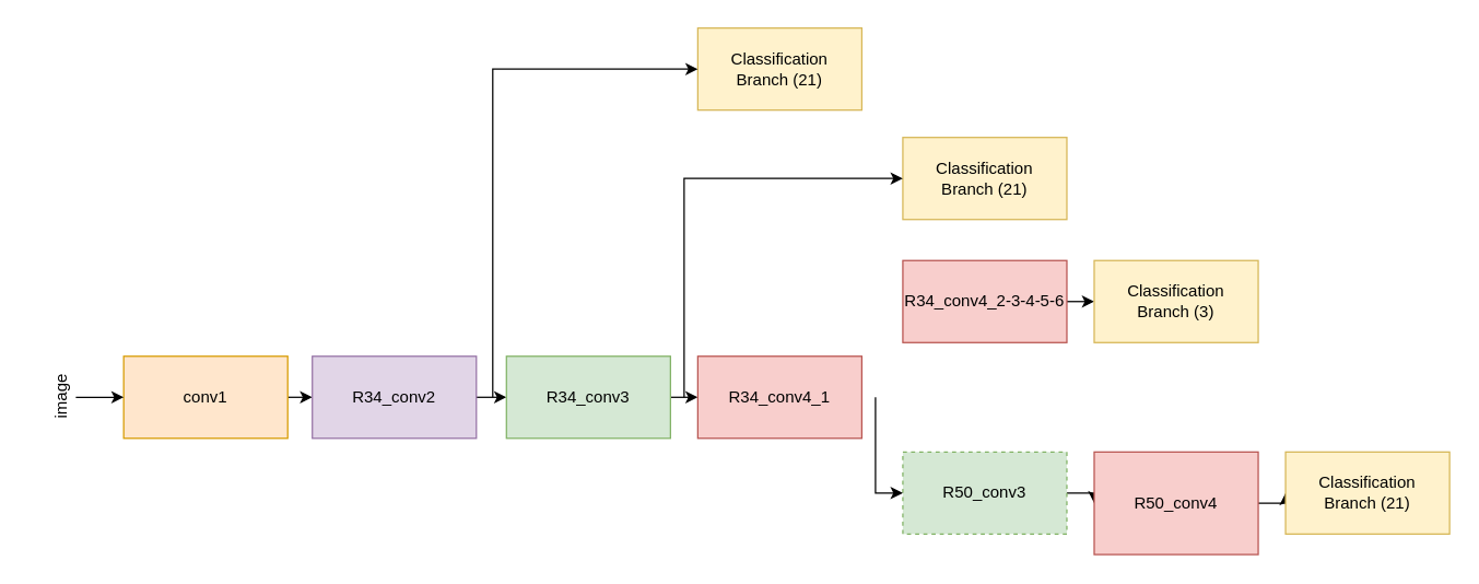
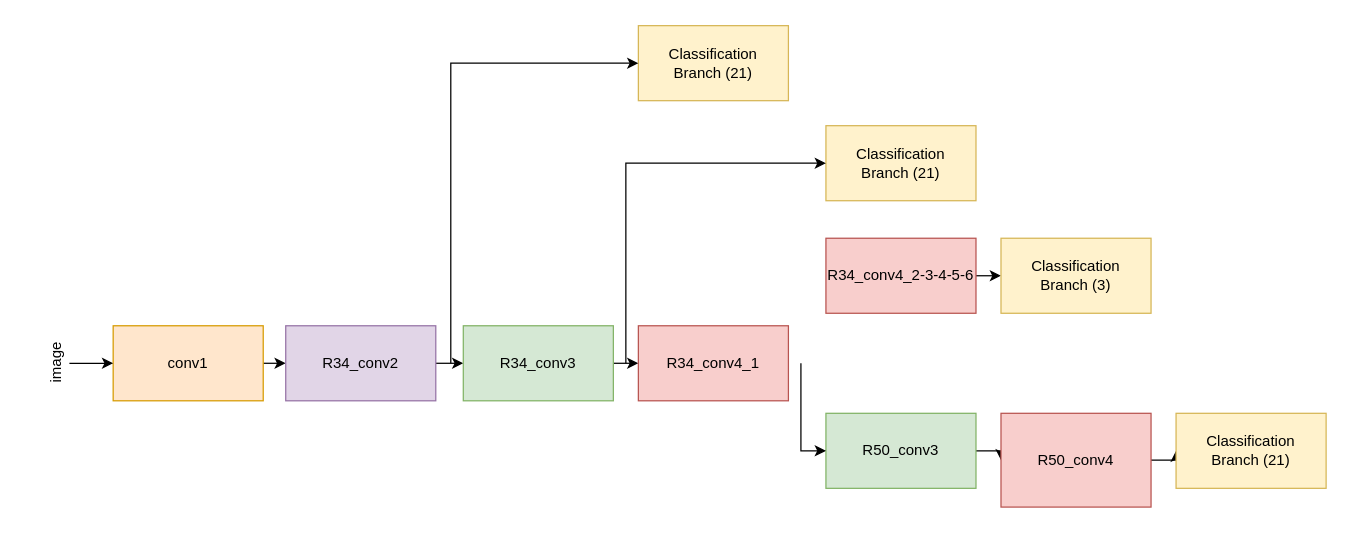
  <mxCell id="0" />
  <mxCell id="1" parent="0" />
  <mxCell id="2" style="edgeStyle=orthogonalEdgeStyle;rounded=0;orthogonalLoop=1;jettySize=auto;html=1;exitX=1;exitY=0.5;exitDx=0;exitDy=0;entryX=0;entryY=0.5;entryDx=0;entryDy=0;" parent="1" source="3" target="5" edge="1"><mxGeometry relative="1" as="geometry" /></mxCell>
  <mxCell id="3" value="conv1" style="rounded=0;whiteSpace=wrap;html=1;fillColor=#ffe6cc;strokeColor=#d79b00;" parent="1" vertex="1"><mxGeometry x="90" y="260" width="120" height="60" as="geometry" /></mxCell>
  <mxCell id="4" style="edgeStyle=orthogonalEdgeStyle;rounded=0;orthogonalLoop=1;jettySize=auto;html=1;exitX=1;exitY=0.5;exitDx=0;exitDy=0;entryX=0;entryY=0.5;entryDx=0;entryDy=0;" parent="1" source="5" target="7" edge="1"><mxGeometry relative="1" as="geometry" /></mxCell>
  <mxCell id="5" value="R34_conv2" style="rounded=0;whiteSpace=wrap;html=1;fillColor=#e1d5e7;strokeColor=#9673a6;" parent="1" vertex="1"><mxGeometry x="228" y="260" width="120" height="60" as="geometry" /></mxCell>
  <mxCell id="6" style="edgeStyle=orthogonalEdgeStyle;rounded=0;orthogonalLoop=1;jettySize=auto;html=1;exitX=1;exitY=0.5;exitDx=0;exitDy=0;entryX=0.5;entryY=0;entryDx=0;entryDy=0;" parent="1" source="7" edge="1"><mxGeometry relative="1" as="geometry"><mxPoint x="510" y="290" as="targetPoint" /></mxGeometry></mxCell>
  <mxCell id="7" value="R34_conv3" style="rounded=0;whiteSpace=wrap;html=1;fillColor=#d5e8d4;strokeColor=#82b366;" parent="1" vertex="1"><mxGeometry x="370" y="260" width="120" height="60" as="geometry" /></mxCell>
  <mxCell id="8" style="edgeStyle=orthogonalEdgeStyle;rounded=0;orthogonalLoop=1;jettySize=auto;html=1;entryX=0;entryY=0.5;entryDx=0;entryDy=0;" parent="1" source="9" target="3" edge="1"><mxGeometry relative="1" as="geometry" /></mxCell>
  <mxCell id="9" value="image" style="text;html=1;align=center;verticalAlign=middle;resizable=0;points=[];autosize=1;strokeColor=none;fillColor=none;rotation=-90;" parent="1" vertex="1"><mxGeometry x="20" y="280" width="50" height="20" as="geometry" /></mxCell>
  <mxCell id="10" style="edgeStyle=orthogonalEdgeStyle;curved=1;rounded=0;orthogonalLoop=1;jettySize=auto;html=1;exitX=0.5;exitY=1;exitDx=0;exitDy=0;entryX=0.5;entryY=0;entryDx=0;entryDy=0;endArrow=classic;endFill=1;" parent="1" edge="1"><mxGeometry relative="1" as="geometry"><mxPoint x="690" y="290" as="sourcePoint" /></mxGeometry></mxCell>
  <mxCell id="11" style="edgeStyle=orthogonalEdgeStyle;curved=1;rounded=0;orthogonalLoop=1;jettySize=auto;html=1;exitX=0.5;exitY=1;exitDx=0;exitDy=0;entryX=0.5;entryY=0;entryDx=0;entryDy=0;endArrow=classic;endFill=1;" parent="1" edge="1"><mxGeometry relative="1" as="geometry"><mxPoint x="810" y="290" as="sourcePoint" /></mxGeometry></mxCell>
  <mxCell id="12" style="edgeStyle=orthogonalEdgeStyle;curved=1;rounded=0;orthogonalLoop=1;jettySize=auto;html=1;exitX=0.5;exitY=1;exitDx=0;exitDy=0;entryX=0.5;entryY=0;entryDx=0;entryDy=0;endArrow=classic;endFill=1;" parent="1" edge="1"><mxGeometry relative="1" as="geometry"><mxPoint x="850" y="290" as="sourcePoint" /></mxGeometry></mxCell>
  <mxCell id="13" style="edgeStyle=orthogonalEdgeStyle;curved=1;rounded=0;orthogonalLoop=1;jettySize=auto;html=1;exitX=0.5;exitY=1;exitDx=0;exitDy=0;entryX=0.5;entryY=0;entryDx=0;entryDy=0;endArrow=classic;endFill=1;" parent="1" edge="1"><mxGeometry relative="1" as="geometry"><mxPoint x="890" y="290" as="sourcePoint" /></mxGeometry></mxCell>
  <mxCell id="14" style="edgeStyle=orthogonalEdgeStyle;curved=1;rounded=0;orthogonalLoop=1;jettySize=auto;html=1;exitX=0.5;exitY=1;exitDx=0;exitDy=0;entryX=0.5;entryY=0;entryDx=0;entryDy=0;endArrow=classic;endFill=1;" parent="1" edge="1"><mxGeometry relative="1" as="geometry"><mxPoint x="930" y="290" as="sourcePoint" /></mxGeometry></mxCell>
  <mxCell id="15" style="edgeStyle=orthogonalEdgeStyle;rounded=0;orthogonalLoop=1;jettySize=auto;html=1;exitX=1;exitY=0.5;exitDx=0;exitDy=0;entryX=0;entryY=0.5;entryDx=0;entryDy=0;endArrow=classic;endFill=1;" parent="1" source="16" target="18" edge="1"><mxGeometry relative="1" as="geometry" /></mxCell>
- <mxCell id="16" value="R50_conv3" style="rounded=0;whiteSpace=wrap;html=1;fillColor=#d5e8d4;strokeColor=#82b366;dashed=1;" parent="1" vertex="1"><mxGeometry x="660" y="330" width="120" height="60" as="geometry" /></mxCell>
+ <mxCell id="16" value="R50_conv3" style="rounded=0;whiteSpace=wrap;html=1;fillColor=#d5e8d4;strokeColor=#82b366;" parent="1" vertex="1"><mxGeometry x="660" y="330" width="120" height="60" as="geometry" /></mxCell>
  <mxCell id="17" style="edgeStyle=orthogonalEdgeStyle;rounded=0;orthogonalLoop=1;jettySize=auto;html=1;exitX=1;exitY=0.5;exitDx=0;exitDy=0;entryX=0;entryY=0.5;entryDx=0;entryDy=0;endArrow=classic;endFill=1;" parent="1" source="18" edge="1"><mxGeometry relative="1" as="geometry"><mxPoint x="940" y="360" as="targetPoint" /></mxGeometry></mxCell>
  <mxCell id="18" value="R50_conv4" style="rounded=0;whiteSpace=wrap;html=1;fillColor=#f8cecc;strokeColor=#b85450;" parent="1" vertex="1"><mxGeometry x="800" y="330" width="120" height="75" as="geometry" /></mxCell>
  <mxCell id="19" value="R34_conv4_1" style="rounded=0;whiteSpace=wrap;html=1;fillColor=#f8cecc;strokeColor=#b85450;" parent="1" vertex="1"><mxGeometry x="510" y="260" width="120" height="60" as="geometry" /></mxCell>
  <mxCell id="20" style="edgeStyle=orthogonalEdgeStyle;rounded=0;orthogonalLoop=1;jettySize=auto;html=1;exitX=1;exitY=0.5;exitDx=0;exitDy=0;entryX=0;entryY=0.5;entryDx=0;entryDy=0;" parent="1" source="21" edge="1"><mxGeometry relative="1" as="geometry"><mxPoint x="800" y="220" as="targetPoint" /></mxGeometry></mxCell>
  <mxCell id="21" value="R34_conv4_2-3-4-5-6" style="rounded=0;whiteSpace=wrap;html=1;fillColor=#f8cecc;strokeColor=#b85450;" parent="1" vertex="1"><mxGeometry x="660" y="190" width="120" height="60" as="geometry" /></mxCell>
  <mxCell id="22" value="" style="endArrow=classic;html=1;rounded=0;entryX=0;entryY=0.5;entryDx=0;entryDy=0;" parent="1" target="16" edge="1"><mxGeometry width="50" height="50" relative="1" as="geometry"><mxPoint x="640" y="290" as="sourcePoint" /><mxPoint x="870" y="270" as="targetPoint" /><Array as="points"><mxPoint x="640" y="360" /></Array></mxGeometry></mxCell>
  <mxCell id="23" value="Classification&lt;br&gt;Branch (21)" style="rounded=0;whiteSpace=wrap;html=1;fillColor=#fff2cc;strokeColor=#d6b656;" parent="1" vertex="1"><mxGeometry x="660" y="100" width="120" height="60" as="geometry" /></mxCell>
  <mxCell id="24" value="Classification&lt;br&gt;Branch (21)" style="rounded=0;whiteSpace=wrap;html=1;fillColor=#fff2cc;strokeColor=#d6b656;" parent="1" vertex="1"><mxGeometry x="510" y="20" width="120" height="60" as="geometry" /></mxCell>
  <mxCell id="25" value="" style="endArrow=classic;html=1;rounded=0;entryX=0;entryY=0.5;entryDx=0;entryDy=0;" parent="1" target="23" edge="1"><mxGeometry width="50" height="50" relative="1" as="geometry"><mxPoint x="500" y="290" as="sourcePoint" /><mxPoint x="720" y="260" as="targetPoint" /><Array as="points"><mxPoint x="500" y="130" /></Array></mxGeometry></mxCell>
  <mxCell id="26" value="" style="endArrow=classic;html=1;rounded=0;entryX=0;entryY=0.5;entryDx=0;entryDy=0;" parent="1" target="24" edge="1"><mxGeometry width="50" height="50" relative="1" as="geometry"><mxPoint x="360" y="290" as="sourcePoint" /><mxPoint x="720" y="260" as="targetPoint" /><Array as="points"><mxPoint x="360" y="50" /></Array></mxGeometry></mxCell>
  <mxCell id="27" value="Classification&lt;br&gt;Branch (3)" style="rounded=0;whiteSpace=wrap;html=1;fillColor=#fff2cc;strokeColor=#d6b656;" parent="1" vertex="1"><mxGeometry x="800" y="190" width="120" height="60" as="geometry" /></mxCell>
  <mxCell id="28" value="Classification&lt;br&gt;Branch (21)" style="rounded=0;whiteSpace=wrap;html=1;fillColor=#fff2cc;strokeColor=#d6b656;" parent="1" vertex="1"><mxGeometry x="940" y="330" width="120" height="60" as="geometry" /></mxCell>
